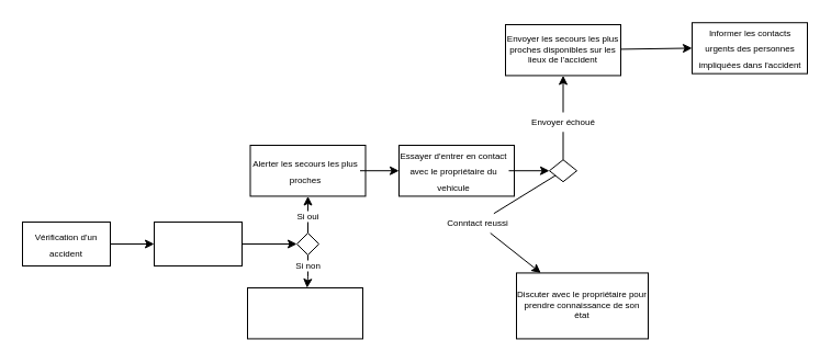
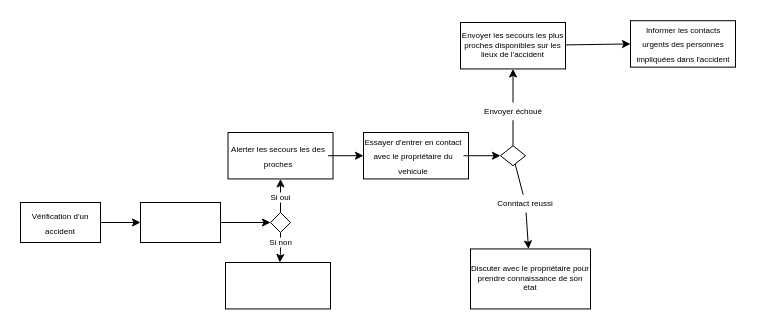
  <mxCell id="0" />
  <mxCell id="1" parent="0" />
  <mxCell id="2" value="" style="rounded=0;whiteSpace=wrap;html=1;" parent="1" vertex="1"><mxGeometry x="20" y="202" width="80" height="40" as="geometry" /></mxCell>
  <mxCell id="3" value="&lt;font style=&quot;font-size: 8px;&quot;&gt;Vérification d'un accident&lt;/font&gt;" style="text;html=1;strokeColor=none;fillColor=none;align=center;verticalAlign=middle;whiteSpace=wrap;rounded=0;" parent="1" vertex="1"><mxGeometry x="30" y="207" width="60" height="30" as="geometry" /></mxCell>
  <mxCell id="4" style="edgeStyle=none;html=1;exitX=1;exitY=0.5;exitDx=0;exitDy=0;entryX=0;entryY=0.5;entryDx=0;entryDy=0;fontSize=8;" parent="1" source="5" edge="1"><mxGeometry relative="1" as="geometry"><mxPoint x="270" y="222" as="targetPoint" /></mxGeometry></mxCell>
  <mxCell id="5" value="" style="rounded=0;whiteSpace=wrap;html=1;fontSize=8;" parent="1" vertex="1"><mxGeometry x="140" y="202" width="80" height="40" as="geometry" /></mxCell>
  <mxCell id="6" value="" style="endArrow=classic;html=1;fontSize=8;exitX=1;exitY=0.5;exitDx=0;exitDy=0;entryX=0;entryY=0.5;entryDx=0;entryDy=0;" parent="1" source="2" target="5" edge="1"><mxGeometry width="50" height="50" relative="1" as="geometry"><mxPoint x="130" y="242" as="sourcePoint" /><mxPoint x="180" y="192" as="targetPoint" /></mxGeometry></mxCell>
  <mxCell id="7" style="edgeStyle=none;html=1;fontSize=8;startArrow=none;" parent="1" source="11" target="14" edge="1"><mxGeometry relative="1" as="geometry"><mxPoint x="280" y="182" as="targetPoint" /></mxGeometry></mxCell>
  <mxCell id="8" value="" style="endArrow=classic;html=1;fontSize=8;exitX=0.5;exitY=1;exitDx=0;exitDy=0;startArrow=none;" parent="1" source="13" target="9" edge="1"><mxGeometry width="50" height="50" relative="1" as="geometry"><mxPoint x="280" y="352" as="sourcePoint" /><mxPoint x="280" y="272" as="targetPoint" /><Array as="points"><mxPoint x="280" y="252" /></Array></mxGeometry></mxCell>
  <mxCell id="9" value="" style="rounded=0;whiteSpace=wrap;html=1;fontSize=8;" parent="1" vertex="1"><mxGeometry x="225" y="262" width="105" height="46.43" as="geometry" /></mxCell>
  <mxCell id="10" value="" style="edgeStyle=none;html=1;fontSize=8;endArrow=none;" parent="1" target="11" edge="1"><mxGeometry relative="1" as="geometry"><mxPoint x="280" y="182" as="targetPoint" /><mxPoint x="280" y="212" as="sourcePoint" /></mxGeometry></mxCell>
  <mxCell id="11" value="Si oui" style="text;html=1;strokeColor=none;fillColor=none;align=center;verticalAlign=middle;whiteSpace=wrap;rounded=0;fontSize=8;" parent="1" vertex="1"><mxGeometry x="257.5" y="192" width="45" height="10" as="geometry" /></mxCell>
  <mxCell id="12" value="" style="endArrow=none;html=1;fontSize=8;exitX=0.5;exitY=1;exitDx=0;exitDy=0;" parent="1" target="13" edge="1"><mxGeometry width="50" height="50" relative="1" as="geometry"><mxPoint x="280" y="232" as="sourcePoint" /><mxPoint x="280" y="262" as="targetPoint" /><Array as="points" /></mxGeometry></mxCell>
  <mxCell id="13" value="Si non" style="text;html=1;strokeColor=none;fillColor=none;align=center;verticalAlign=middle;whiteSpace=wrap;rounded=0;fontSize=8;" parent="1" vertex="1"><mxGeometry x="257.5" y="237" width="45" height="10" as="geometry" /></mxCell>
  <mxCell id="14" value="" style="rounded=0;whiteSpace=wrap;html=1;fontSize=8;" parent="1" vertex="1"><mxGeometry x="227.5" y="132" width="105" height="46.43" as="geometry" /></mxCell>
  <mxCell id="15" value="" style="rounded=0;whiteSpace=wrap;html=1;fontSize=8;" parent="1" vertex="1"><mxGeometry x="630" y="20.22" width="105" height="46.43" as="geometry" /></mxCell>
  <mxCell id="16" value="&lt;span style=&quot;font-size: 8px;&quot;&gt;Informer les contacts urgents des personnes impliquées dans l'accident&lt;/span&gt;" style="text;html=1;strokeColor=none;fillColor=none;align=center;verticalAlign=middle;whiteSpace=wrap;rounded=0;" parent="1" vertex="1"><mxGeometry x="632.5" y="28.44" width="100" height="30" as="geometry" /></mxCell>
  <mxCell id="17" style="edgeStyle=none;html=1;entryX=0;entryY=0.5;entryDx=0;entryDy=0;fontSize=6;" parent="1" source="18" target="15" edge="1"><mxGeometry relative="1" as="geometry" /></mxCell>
  <mxCell id="18" value="Envoyer les secours les plus proches disponibles sur les lieux de l'accident" style="rounded=0;whiteSpace=wrap;html=1;fontSize=8;" parent="1" vertex="1"><mxGeometry x="460" y="22" width="105" height="46.43" as="geometry" /></mxCell>
  <mxCell id="19" style="edgeStyle=none;html=1;entryX=0;entryY=0.5;entryDx=0;entryDy=0;" edge="1" parent="1" source="20" target="32"><mxGeometry relative="1" as="geometry" /></mxCell>
- <mxCell id="20" value="&lt;span style=&quot;font-size: 8px;&quot;&gt;Alerter les secours les plus proches&lt;/span&gt;" style="text;html=1;strokeColor=none;fillColor=none;align=center;verticalAlign=middle;whiteSpace=wrap;rounded=0;" parent="1" vertex="1"><mxGeometry x="227.5" y="140.21" width="100" height="30" as="geometry" /></mxCell>
+ <mxCell id="20" value="&lt;span style=&quot;font-size: 8px;&quot;&gt;Alerter les secours les des proches&lt;/span&gt;" style="text;html=1;strokeColor=none;fillColor=none;align=center;verticalAlign=middle;whiteSpace=wrap;rounded=0;" parent="1" vertex="1"><mxGeometry x="227.5" y="140.21" width="100" height="30" as="geometry" /></mxCell>
  <mxCell id="21" value="" style="rhombus;whiteSpace=wrap;html=1;fontSize=6;" parent="1" vertex="1"><mxGeometry x="270" y="212" width="20" height="20" as="geometry" /></mxCell>
  <mxCell id="22" style="edgeStyle=none;html=1;entryX=0.5;entryY=1;entryDx=0;entryDy=0;fontSize=6;startArrow=none;" parent="1" source="26" target="18" edge="1"><mxGeometry relative="1" as="geometry" /></mxCell>
  <mxCell id="23" style="edgeStyle=none;html=1;fontSize=8;startArrow=none;" parent="1" source="29" target="27" edge="1"><mxGeometry relative="1" as="geometry" /></mxCell>
  <mxCell id="24" value="" style="rhombus;whiteSpace=wrap;html=1;fontSize=6;" parent="1" vertex="1"><mxGeometry x="500" y="145.21" width="25" height="20" as="geometry" /></mxCell>
  <mxCell id="25" value="" style="edgeStyle=none;html=1;entryX=0.5;entryY=1;entryDx=0;entryDy=0;fontSize=6;endArrow=none;" parent="1" source="24" target="26" edge="1"><mxGeometry relative="1" as="geometry"><mxPoint x="512.5" y="145.22" as="sourcePoint" /><mxPoint x="512.5" y="68.43" as="targetPoint" /></mxGeometry></mxCell>
  <mxCell id="26" value="Envoyer échoué" style="text;html=1;strokeColor=none;fillColor=none;align=center;verticalAlign=middle;whiteSpace=wrap;rounded=0;fontSize=8;" parent="1" vertex="1"><mxGeometry x="472.5" y="102" width="80" height="17.78" as="geometry" /></mxCell>
  <mxCell id="27" value="Discuter avec le propriétaire pour prendre connaissance de son état" style="rounded=0;whiteSpace=wrap;html=1;fontSize=8;" parent="1" vertex="1"><mxGeometry x="470" y="248.43" width="120" height="60" as="geometry" /></mxCell>
  <mxCell id="28" value="" style="edgeStyle=none;html=1;fontSize=8;endArrow=none;" parent="1" source="24" target="29" edge="1"><mxGeometry relative="1" as="geometry"><mxPoint x="513.775" y="164.19" as="sourcePoint" /><mxPoint x="525.739" y="248.43" as="targetPoint" /></mxGeometry></mxCell>
- <mxCell id="29" value="Conntact reussi" style="text;html=1;strokeColor=none;fillColor=none;align=center;verticalAlign=middle;whiteSpace=wrap;rounded=0;fontSize=8;" parent="1" vertex="1"><mxGeometry x="395" y="194.22" width="80" height="17.78" as="geometry" /></mxCell>
+ <mxCell id="29" value="Conntact reussi" style="text;html=1;strokeColor=none;fillColor=none;align=center;verticalAlign=middle;whiteSpace=wrap;rounded=0;fontSize=8;" parent="1" vertex="1"><mxGeometry x="485" y="194.22" width="80" height="17.78" as="geometry" /></mxCell>
  <mxCell id="30" value="" style="rounded=0;whiteSpace=wrap;html=1;fontSize=8;" vertex="1" parent="1"><mxGeometry x="363" y="132" width="105" height="46.43" as="geometry" /></mxCell>
  <mxCell id="31" style="edgeStyle=none;html=1;entryX=0;entryY=0.5;entryDx=0;entryDy=0;" edge="1" parent="1" source="32" target="24"><mxGeometry relative="1" as="geometry" /></mxCell>
  <mxCell id="32" value="&lt;span style=&quot;font-size: 8px;&quot;&gt;Essayer d'entrer en contact avec le propriétaire du vehicule&lt;/span&gt;" style="text;html=1;strokeColor=none;fillColor=none;align=center;verticalAlign=middle;whiteSpace=wrap;rounded=0;" vertex="1" parent="1"><mxGeometry x="363" y="140.21" width="100" height="30" as="geometry" /></mxCell>
